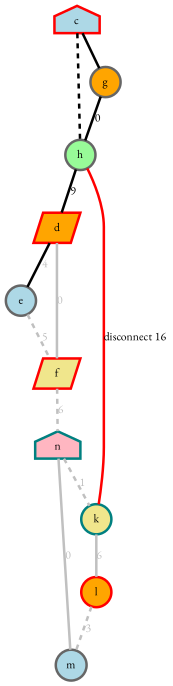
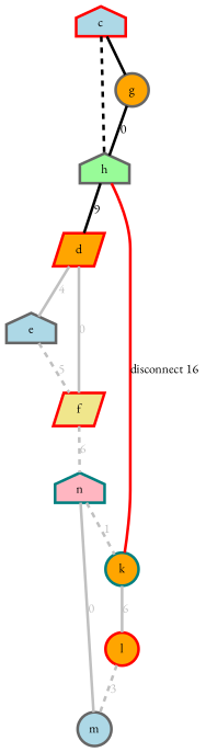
  graph {
    fixedsize=true
    fontname="EB Garamond"
    splines=true
    node [color=red fillcolor=lightblue fontname="EB Garamond" penwidth=3 shape=circle style=filled]
    edge [color=grey fontcolor=grey fontname="EB Garamond" penwidth=3 style=dashed]
    c [shape=house]
-   h [color=gray40 fillcolor=palegreen]
+   h [color=gray40 fillcolor=palegreen shape=house]
    g [color=gray40 fillcolor=orange]
    d [fillcolor=orange shape=parallelogram]
-   e [color=gray40]
-   k [color=teal fillcolor=khaki]
+   e [color=gray40 shape=house]
+   k [color=teal fillcolor=orange]
    l [fillcolor=orange]
    m [color=gray40]
    n [color=teal fillcolor=lightpink shape=house]
    f [fillcolor=khaki shape=parallelogram]
    c -- h [color=black]
    c -- g [color=black style=bold]
    h -- d [color=black fontcolor=black label=9 style=solid]
    g -- h [color=black fontcolor=black label=0 style=bold]
-   d -- e [color=black label=4 style=solid]
+   d -- e [label=4 style=solid]
    e -- f [label=5]
    k -- h [color=red fontcolor=black label="disconnect 16" style=solid]
    k -- l [label=6 style=bold]
    l -- m [label=3]
    m -- n [label=0 style=bold]
    n -- k [label=1]
    f -- d [label=0 style=bold]
    f -- n [label=6]
  }
